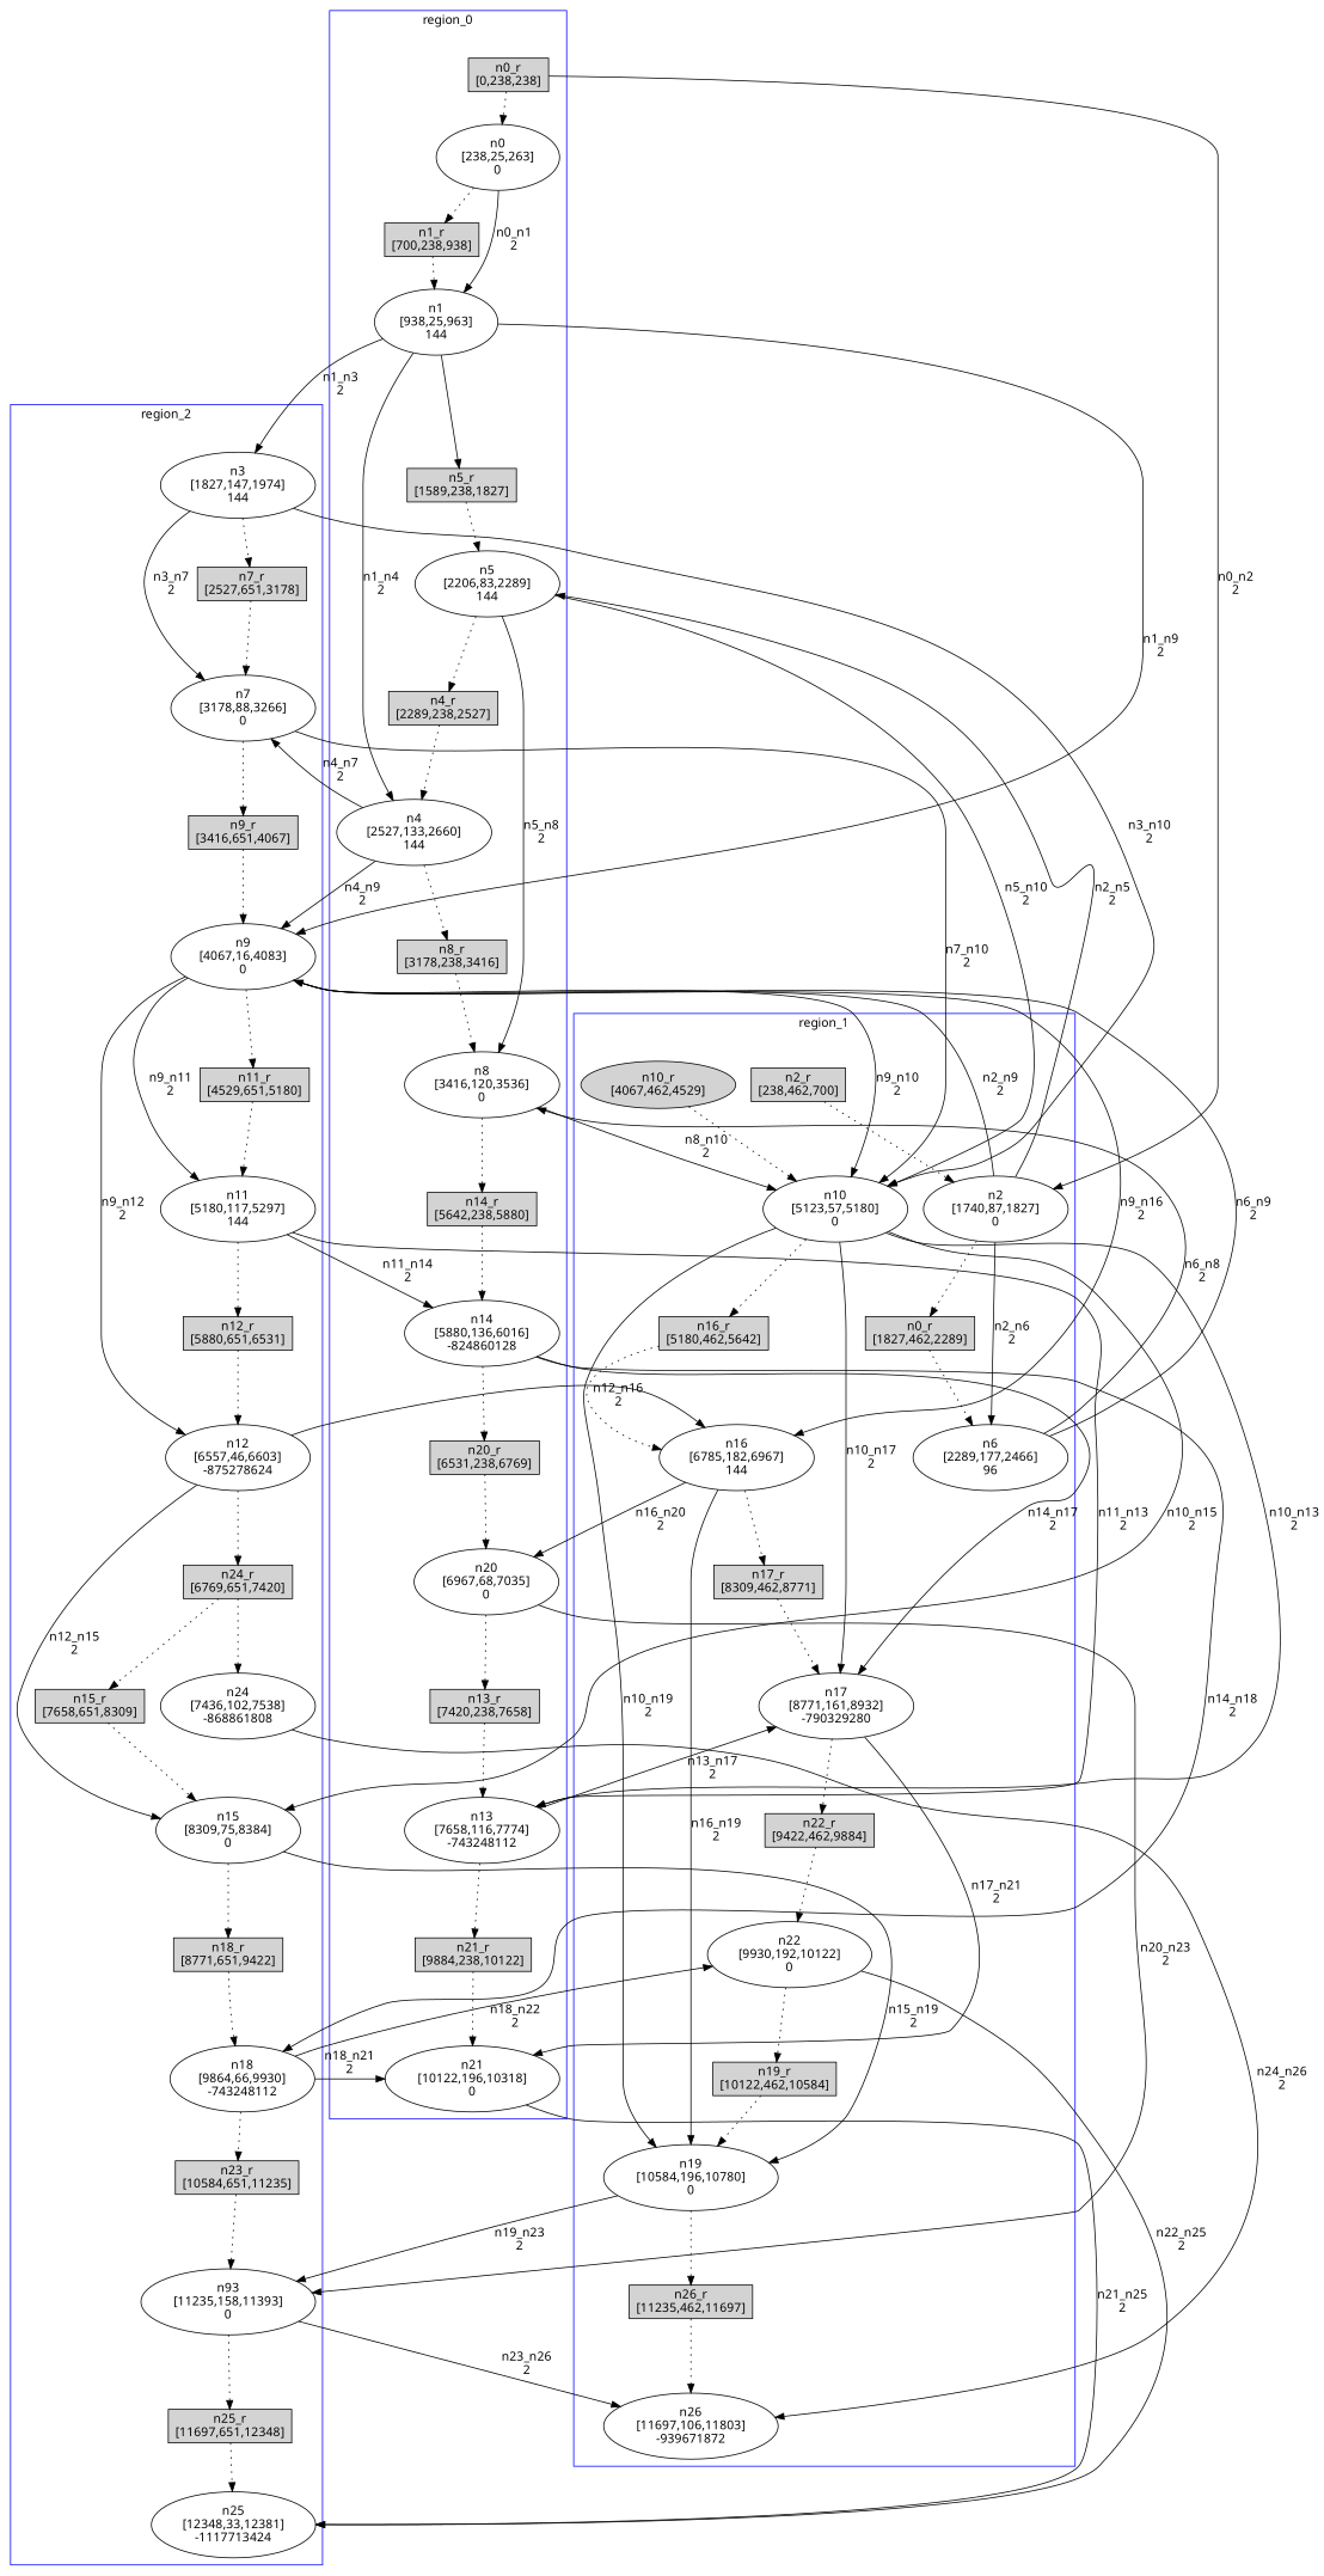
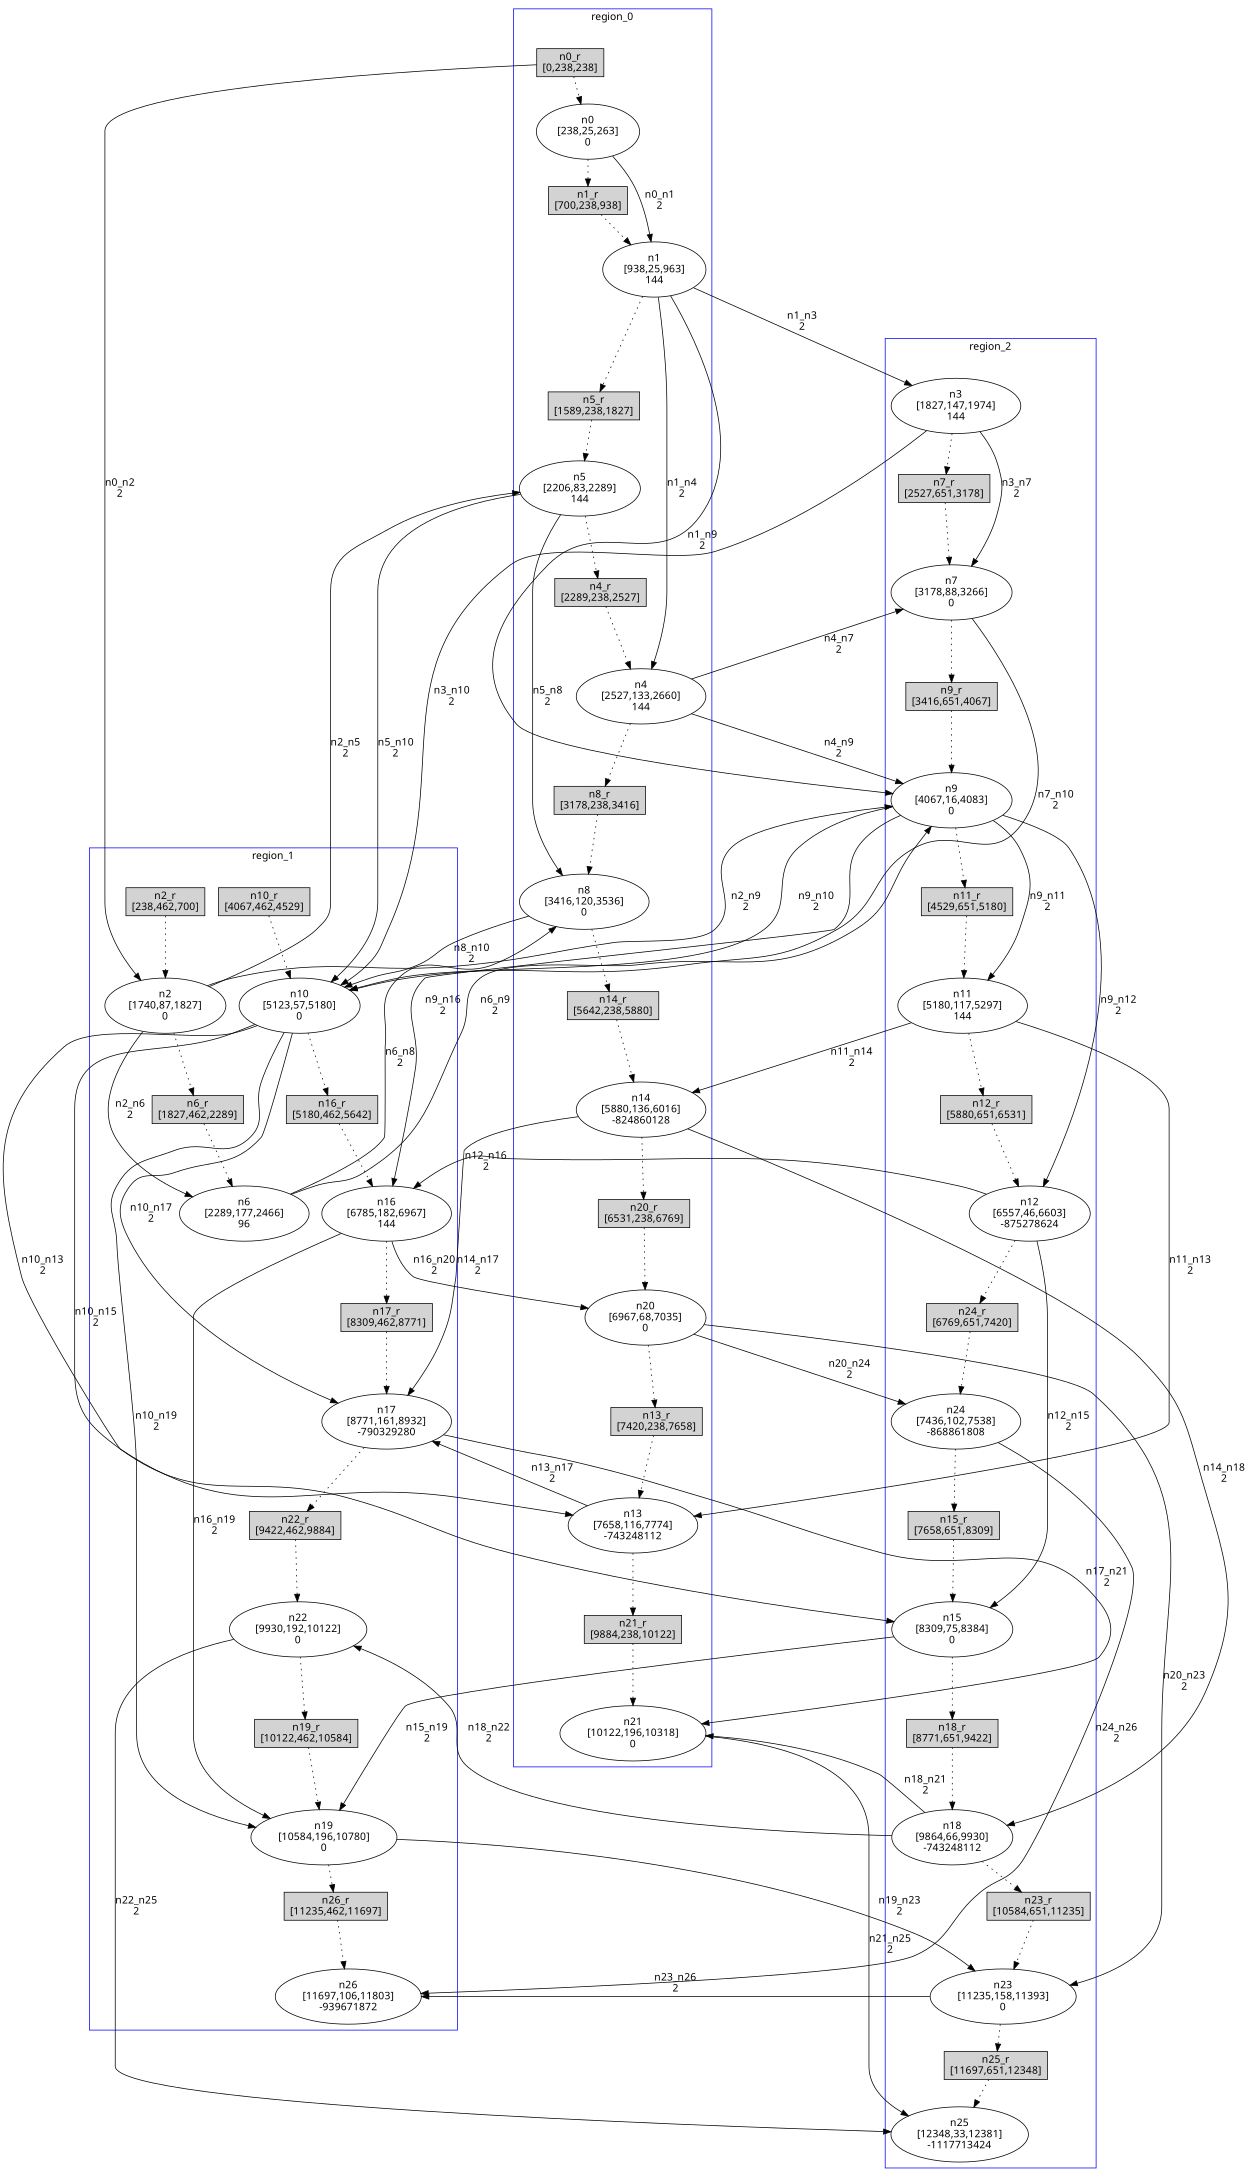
  digraph {
    fontname="Noto Sans"
    node [fontname="Noto Sans"]
    edge [fontname="Noto Sans" style=dotted]
    n1 [label="n0_r\n[0,238,238]" shape=box style=filled]
    n2 [label="n0\n[238,25,263]\n0"]
    n3 [label="n1_r\n[700,238,938]" shape=box style=filled]
    n4 [label="n1\n[938,25,963]\n144"]
    n5 [label="n5_r\n[1589,238,1827]" shape=box style=filled]
    n6 [label="n5\n[2206,83,2289]\n144"]
    n7 [label="n4_r\n[2289,238,2527]" shape=box style=filled]
    n8 [label="n4\n[2527,133,2660]\n144"]
    n9 [label="n8_r\n[3178,238,3416]" shape=box style=filled]
    n10 [label="n8\n[3416,120,3536]\n0"]
    n11 [label="n14_r\n[5642,238,5880]" shape=box style=filled]
    n12 [label="n14\n[5880,136,6016]\n-824860128"]
    n13 [label="n20_r\n[6531,238,6769]" shape=box style=filled]
    n14 [label="n20\n[6967,68,7035]\n0"]
    n15 [label="n13_r\n[7420,238,7658]" shape=box style=filled]
    n16 [label="n13\n[7658,116,7774]\n-743248112"]
    n17 [label="n21_r\n[9884,238,10122]" shape=box style=filled]
    n18 [label="n21\n[10122,196,10318]\n0"]
    n19 [label="n2_r\n[238,462,700]" shape=box style=filled]
    n20 [label="n2\n[1740,87,1827]\n0"]
-   n21 [label="n0_r\n[1827,462,2289]" shape=box style=filled]
+   n21 [label="n6_r\n[1827,462,2289]" shape=box style=filled]
    n22 [label="n6\n[2289,177,2466]\n96"]
-   n23 [label="n10_r\n[4067,462,4529]" shape=ellipse style=filled]
+   n23 [label="n10_r\n[4067,462,4529]" shape=box style=filled]
    n24 [label="n10\n[5123,57,5180]\n0"]
    n25 [label="n16_r\n[5180,462,5642]" shape=box style=filled]
    n26 [label="n16\n[6785,182,6967]\n144"]
    n27 [label="n17_r\n[8309,462,8771]" shape=box style=filled]
    n28 [label="n17\n[8771,161,8932]\n-790329280"]
    n29 [label="n22_r\n[9422,462,9884]" shape=box style=filled]
    n30 [label="n22\n[9930,192,10122]\n0"]
    n31 [label="n19_r\n[10122,462,10584]" shape=box style=filled]
    n32 [label="n19\n[10584,196,10780]\n0"]
    n33 [label="n26_r\n[11235,462,11697]" shape=box style=filled]
    n34 [label="n26\n[11697,106,11803]\n-939671872"]
    n35 [label="n3\n[1827,147,1974]\n144"]
    n36 [label="n7_r\n[2527,651,3178]" shape=box style=filled]
    n37 [label="n7\n[3178,88,3266]\n0"]
    n38 [label="n9_r\n[3416,651,4067]" shape=box style=filled]
    n39 [label="n9\n[4067,16,4083]\n0"]
    n40 [label="n11_r\n[4529,651,5180]" shape=box style=filled]
    n41 [label="n11\n[5180,117,5297]\n144"]
    n42 [label="n12_r\n[5880,651,6531]" shape=box style=filled]
    n43 [label="n12\n[6557,46,6603]\n-875278624"]
    n44 [label="n24_r\n[6769,651,7420]" shape=box style=filled]
    n45 [label="n24\n[7436,102,7538]\n-868861808"]
    n46 [label="n15_r\n[7658,651,8309]" shape=box style=filled]
    n47 [label="n15\n[8309,75,8384]\n0"]
    n48 [label="n18_r\n[8771,651,9422]" shape=box style=filled]
    n49 [label="n18\n[9864,66,9930]\n-743248112"]
    n50 [label="n23_r\n[10584,651,11235]" shape=box style=filled]
-   n51 [label="n93\n[11235,158,11393]\n0"]
+   n51 [label="n23\n[11235,158,11393]\n0"]
    n52 [label="n25_r\n[11697,651,12348]" shape=box style=filled]
    n53 [label="n25\n[12348,33,12381]\n-1117713424"]
    subgraph cluster_1 {
      color=blue
      label=region_0
      stytle=filled
      n1
      n2
      n3
      n4
      n5
      n6
      n7
      n8
      n9
      n10
      n11
      n12
      n13
      n14
      n15
      n16
      n17
      n18
    }
    subgraph cluster_2 {
      color=blue
      label=region_1
      stytle=filled
      n19
      n20
      n21
      n22
      n23
      n24
      n25
      n26
      n27
      n28
      n29
      n30
      n31
      n32
      n33
      n34
    }
    subgraph cluster_3 {
      color=blue
      label=region_2
      stytle=filled
      n35
      n36
      n37
      n38
      n39
      n40
      n41
      n42
      n43
      n44
      n45
      n46
      n47
      n48
      n49
      n50
      n51
      n52
      n53
    }
    n1 -> n2
    n1 -> n20 [label="n0_n2\n2" style=""]
    n2 -> n3
    n2 -> n4 [label="n0_n1\n2" style=""]
    n3 -> n4
-   n4 -> n5 [style=solid]
+   n4 -> n5
    n4 -> n8 [label="n1_n4\n2" style=""]
    n4 -> n35 [label="n1_n3\n2" style=""]
    n4 -> n39 [label="n1_n9\n2" style=""]
    n5 -> n6
    n6 -> n7
    n6 -> n10 [label="n5_n8\n2" style=""]
    n6 -> n24 [label="n5_n10\n2" style=""]
    n7 -> n8
    n8 -> n9
    n8 -> n37 [label="n4_n7\n2" style=""]
    n8 -> n39 [label="n4_n9\n2" style=""]
    n9 -> n10
    n10 -> n11
    n10 -> n24 [label="n8_n10\n2" style=""]
    n11 -> n12
    n12 -> n13
    n12 -> n28 [label="n14_n17\n2" style=""]
    n12 -> n49 [label="n14_n18\n2" style=""]
    n13 -> n14
    n14 -> n15
+   n14 -> n45 [label="n20_n24\n2" style=""]
    n14 -> n51 [label="n20_n23\n2" style=""]
    n15 -> n16
    n16 -> n17
    n16 -> n28 [label="n13_n17\n2" style=""]
    n17 -> n18
    n18 -> n53 [label="n21_n25\n2" style=""]
    n19 -> n20
    n20 -> n6 [label="n2_n5\n2" style=""]
    n20 -> n21
    n20 -> n22 [label="n2_n6\n2" style=""]
    n20 -> n39 [label="n2_n9\n2" style=""]
    n21 -> n22
    n22 -> n10 [label="n6_n8\n2" style=""]
    n22 -> n39 [label="n6_n9\n2" style=""]
    n23 -> n24
    n24 -> n16 [label="n10_n13\n2" style=""]
    n24 -> n25
    n24 -> n28 [label="n10_n17\n2" style=""]
    n24 -> n32 [label="n10_n19\n2" style=""]
    n24 -> n47 [label="n10_n15\n2" style=""]
    n25 -> n26
    n26 -> n14 [label="n16_n20\n2" style=""]
    n26 -> n27
    n26 -> n32 [label="n16_n19\n2" style=""]
    n27 -> n28
    n28 -> n18 [label="n17_n21\n2" style=""]
    n28 -> n29
    n29 -> n30
    n30 -> n31
    n30 -> n53 [label="n22_n25\n2" style=""]
    n31 -> n32
    n32 -> n33
    n32 -> n51 [label="n19_n23\n2" style=""]
    n33 -> n34
    n35 -> n24 [label="n3_n10\n2" style=""]
    n35 -> n36
    n35 -> n37 [label="n3_n7\n2" style=""]
    n36 -> n37
    n37 -> n24 [label="n7_n10\n2" style=""]
    n37 -> n38
    n38 -> n39
    n39 -> n24 [label="n9_n10\n2" style=""]
    n39 -> n26 [label="n9_n16\n2" style=""]
    n39 -> n40
    n39 -> n41 [label="n9_n11\n2" style=""]
    n39 -> n43 [label="n9_n12\n2" style=""]
    n40 -> n41
    n41 -> n12 [label="n11_n14\n2" style=""]
    n41 -> n16 [label="n11_n13\n2" style=""]
    n41 -> n42
    n42 -> n43
    n43 -> n26 [label="n12_n16\n2" style=""]
    n43 -> n44
    n43 -> n47 [label="n12_n15\n2" style=""]
    n44 -> n45
    n45 -> n34 [label="n24_n26\n2" style=""]
-   n44 -> n46
+   n45 -> n46
    n46 -> n47
    n47 -> n32 [label="n15_n19\n2" style=""]
    n47 -> n48
    n48 -> n49
    n49 -> n18 [label="n18_n21\n2" style=""]
    n49 -> n30 [label="n18_n22\n2" style=""]
    n49 -> n50
    n50 -> n51
    n51 -> n34 [label="n23_n26\n2" style=""]
    n51 -> n52
    n52 -> n53
  }
